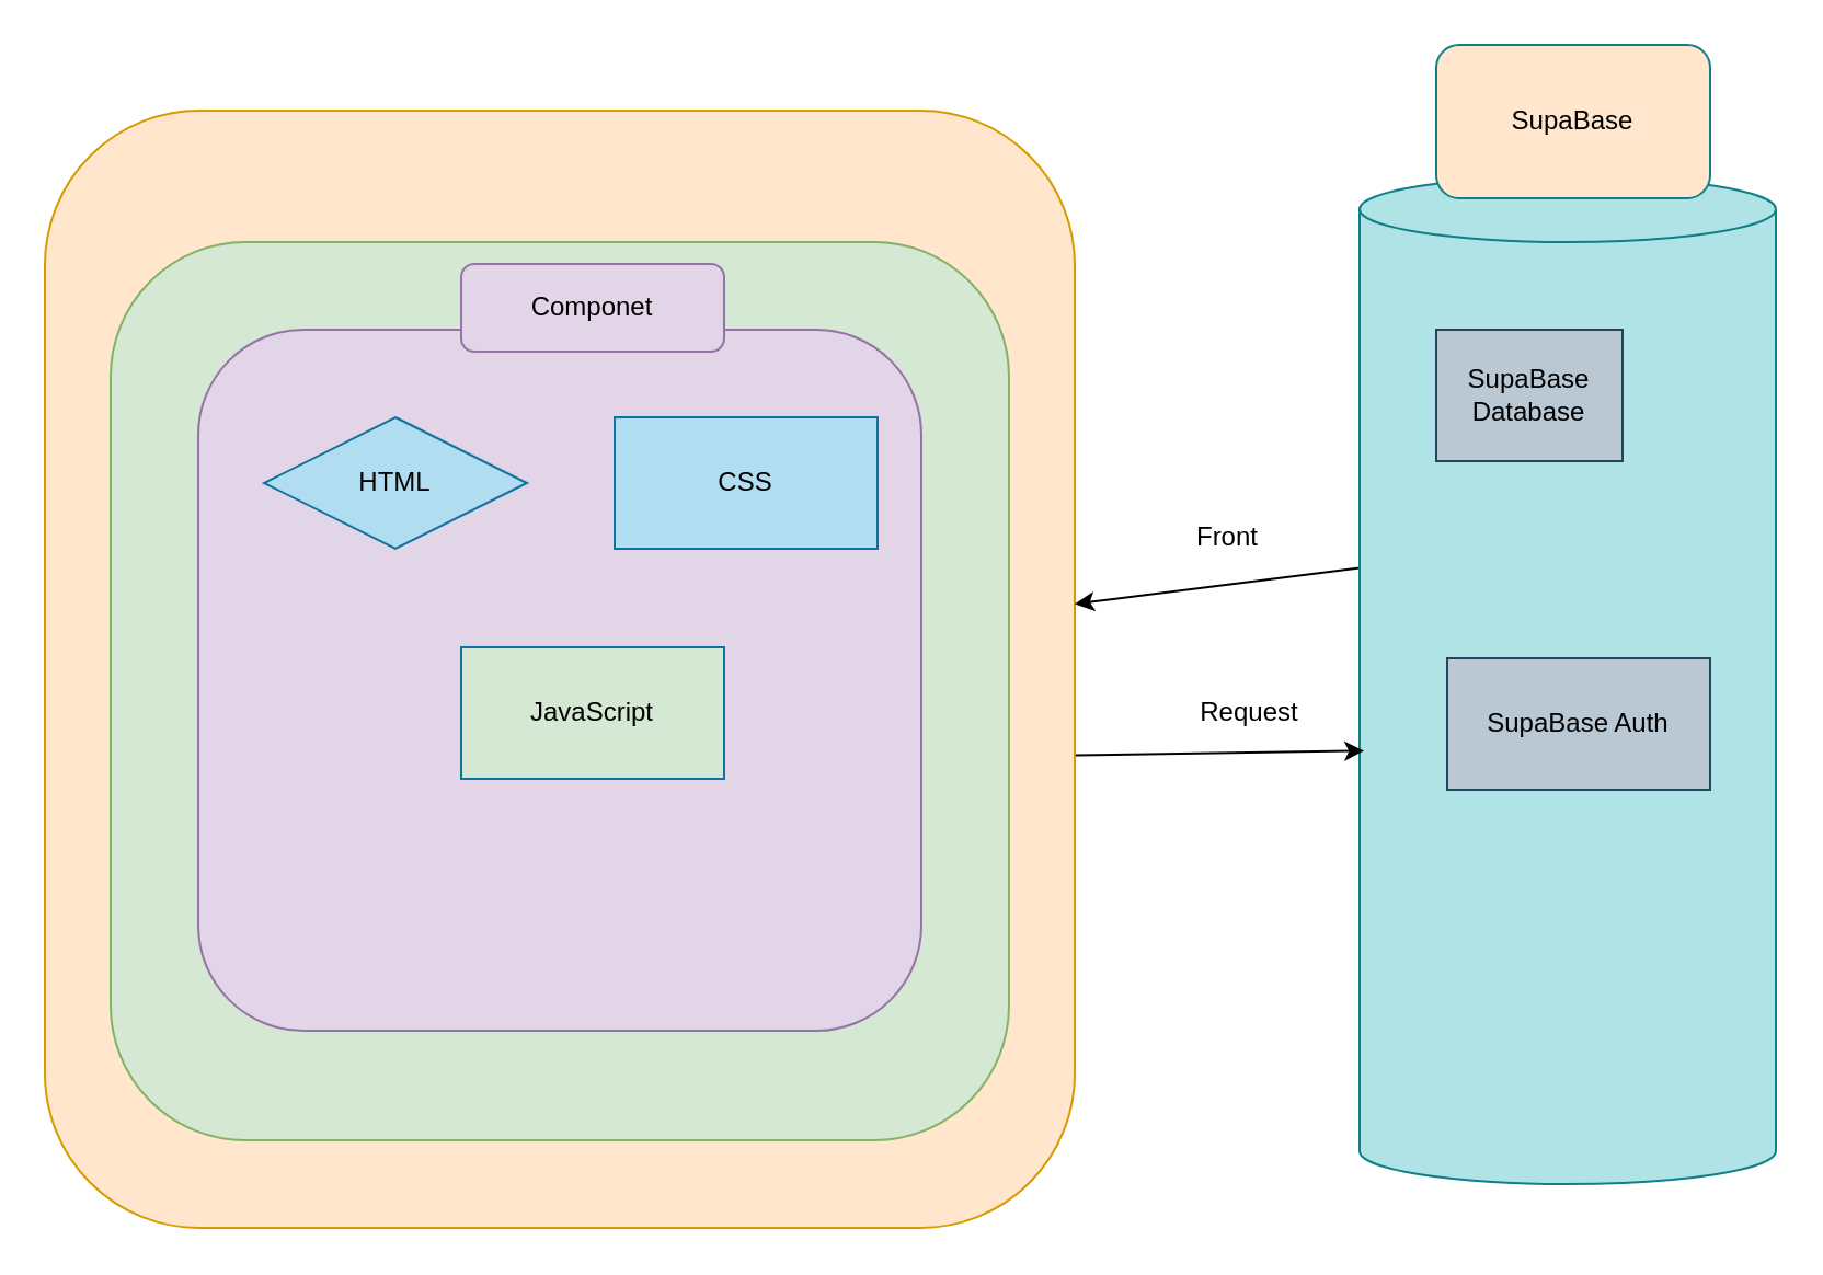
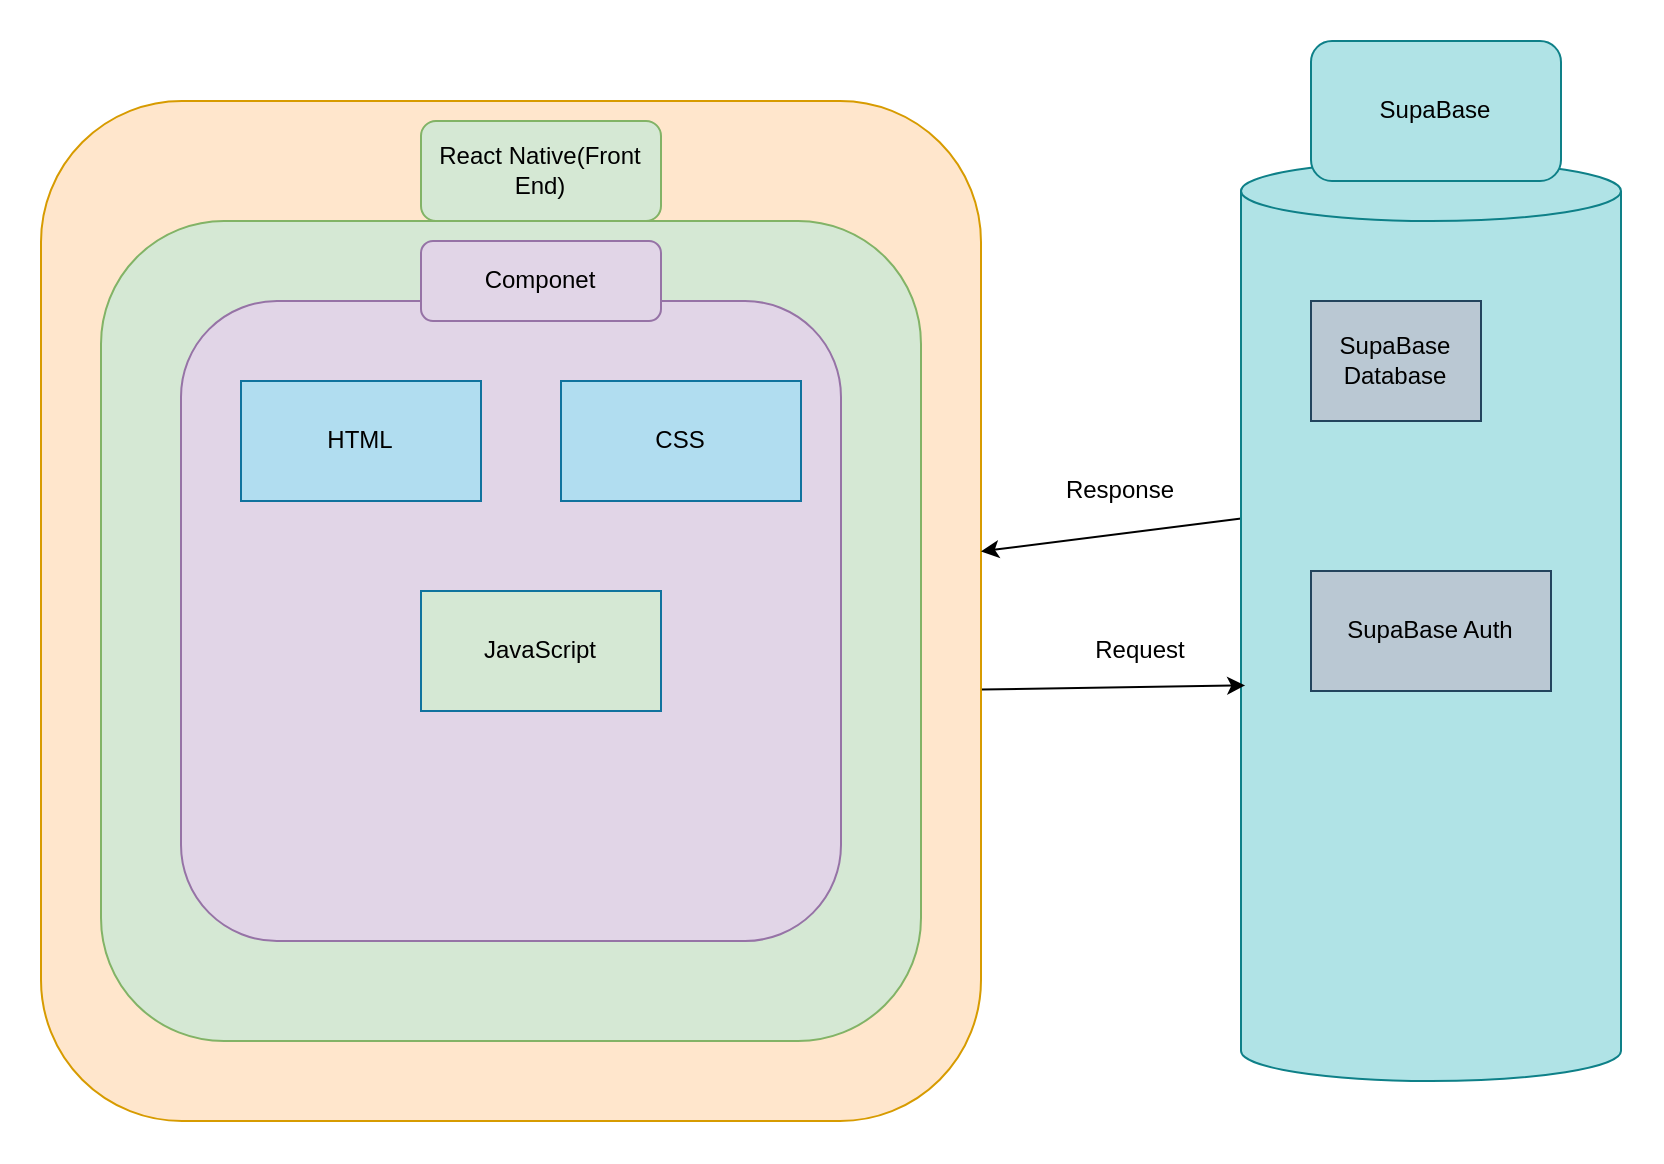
  <mxCell id="0" />
  <mxCell id="1" parent="0" />
  <mxCell id="2" value="" style="rounded=1;whiteSpace=wrap;html=1;fillColor=#ffe6cc;strokeColor=#d79b00;" parent="1" vertex="1"><mxGeometry x="20" y="50" width="470" height="510" as="geometry" /></mxCell>
  <mxCell id="3" value="" style="rounded=1;whiteSpace=wrap;html=1;fillColor=#d5e8d4;strokeColor=#82b366;" parent="1" vertex="1"><mxGeometry x="50" y="110" width="410" height="410" as="geometry" /></mxCell>
+ <mxCell id="4" value="React Native(Front End)" style="rounded=1;whiteSpace=wrap;html=1;fillColor=#d5e8d4;strokeColor=#82b366;glass=0;" parent="1" vertex="1"><mxGeometry x="210" y="60" width="120" height="50" as="geometry" /></mxCell>
  <mxCell id="5" value="" style="rounded=1;whiteSpace=wrap;html=1;fillColor=#e1d5e7;strokeColor=#9673a6;" parent="1" vertex="1"><mxGeometry x="90" y="150" width="330" height="320" as="geometry" /></mxCell>
  <mxCell id="6" value="Componet" style="rounded=1;whiteSpace=wrap;html=1;fillColor=#e1d5e7;strokeColor=#9673a6;" parent="1" vertex="1"><mxGeometry x="210" y="120" width="120" height="40" as="geometry" /></mxCell>
- <mxCell id="7" value="HTML" style="rhombus;whiteSpace=wrap;html=1;fillColor=#b1ddf0;strokeColor=#10739e;" parent="1" vertex="1"><mxGeometry x="120" y="190" width="120" height="60" as="geometry" /></mxCell>
+ <mxCell id="7" value="HTML" style="rounded=0;whiteSpace=wrap;html=1;fillColor=#b1ddf0;strokeColor=#10739e;" parent="1" vertex="1"><mxGeometry x="120" y="190" width="120" height="60" as="geometry" /></mxCell>
  <mxCell id="8" value="CSS" style="rounded=0;whiteSpace=wrap;html=1;fillColor=#b1ddf0;strokeColor=#10739e;" parent="1" vertex="1"><mxGeometry x="280" y="190" width="120" height="60" as="geometry" /></mxCell>
  <mxCell id="9" value="JavaScript" style="rounded=0;whiteSpace=wrap;html=1;fillColor=#d5e8d4;strokeColor=#10739e;" parent="1" vertex="1"><mxGeometry x="210" y="295" width="120" height="60" as="geometry" /></mxCell>
  <mxCell id="10" value="" style="endArrow=classic;html=1;rounded=0;exitX=0.011;exitY=0.388;exitDx=0;exitDy=0;exitPerimeter=0;" parent="1" source="11" target="2" edge="1"><mxGeometry width="50" height="50" relative="1" as="geometry"><mxPoint x="540" y="330" as="sourcePoint" /><mxPoint x="490" y="270" as="targetPoint" /></mxGeometry></mxCell>
  <mxCell id="11" value="" style="shape=cylinder3;whiteSpace=wrap;html=1;boundedLbl=1;backgroundOutline=1;size=15;fillColor=#b0e3e6;strokeColor=#0e8088;" parent="1" vertex="1"><mxGeometry x="620" y="80" width="190" height="460" as="geometry" /></mxCell>
  <mxCell id="12" value="SupaBase Database" style="rounded=0;whiteSpace=wrap;html=1;fillColor=#bac8d3;strokeColor=#23445d;" parent="1" vertex="1"><mxGeometry x="655" y="150" width="85" height="60" as="geometry" /></mxCell>
- <mxCell id="13" value="SupaBase Auth" style="rounded=0;whiteSpace=wrap;html=1;fillColor=#bac8d3;strokeColor=#23445d;" parent="1" vertex="1"><mxGeometry x="660" y="300" width="120" height="60" as="geometry" /></mxCell>
- <mxCell id="14" value="SupaBase" style="rounded=1;whiteSpace=wrap;html=1;fillColor=#ffe6cc;strokeColor=#0e8088;" parent="1" vertex="1"><mxGeometry x="655" y="20" width="125" height="70" as="geometry" /></mxCell>
+ <mxCell id="13" value="SupaBase Auth" style="rounded=0;whiteSpace=wrap;html=1;fillColor=#bac8d3;strokeColor=#23445d;" parent="1" vertex="1"><mxGeometry x="655" y="285" width="120" height="60" as="geometry" /></mxCell>
+ <mxCell id="14" value="SupaBase" style="rounded=1;whiteSpace=wrap;html=1;fillColor=#b0e3e6;strokeColor=#0e8088;" parent="1" vertex="1"><mxGeometry x="655" y="20" width="125" height="70" as="geometry" /></mxCell>
  <mxCell id="15" value="" style="endArrow=classic;html=1;rounded=0;exitX=1.001;exitY=0.577;exitDx=0;exitDy=0;exitPerimeter=0;entryX=0.011;entryY=0.57;entryDx=0;entryDy=0;entryPerimeter=0;" parent="1" source="2" target="11" edge="1"><mxGeometry width="50" height="50" relative="1" as="geometry"><mxPoint x="510" y="330" as="sourcePoint" /><mxPoint x="560" y="280" as="targetPoint" /></mxGeometry></mxCell>
  <mxCell id="16" value="Request" style="text;html=1;align=center;verticalAlign=middle;whiteSpace=wrap;rounded=0;" parent="1" vertex="1"><mxGeometry x="540" y="310" width="60" height="30" as="geometry" /></mxCell>
- <mxCell id="17" value="Front" style="text;html=1;align=center;verticalAlign=middle;whiteSpace=wrap;rounded=0;" parent="1" vertex="1"><mxGeometry x="530" y="230" width="60" height="30" as="geometry" /></mxCell>
+ <mxCell id="17" value="Response" style="text;html=1;align=center;verticalAlign=middle;whiteSpace=wrap;rounded=0;" parent="1" vertex="1"><mxGeometry x="530" y="230" width="60" height="30" as="geometry" /></mxCell>
  <mxCell id="18" style="edgeStyle=orthogonalEdgeStyle;rounded=0;orthogonalLoop=1;jettySize=auto;html=1;exitX=0.5;exitY=1;exitDx=0;exitDy=0;" parent="1" source="16" target="16" edge="1"><mxGeometry relative="1" as="geometry" /></mxCell>
